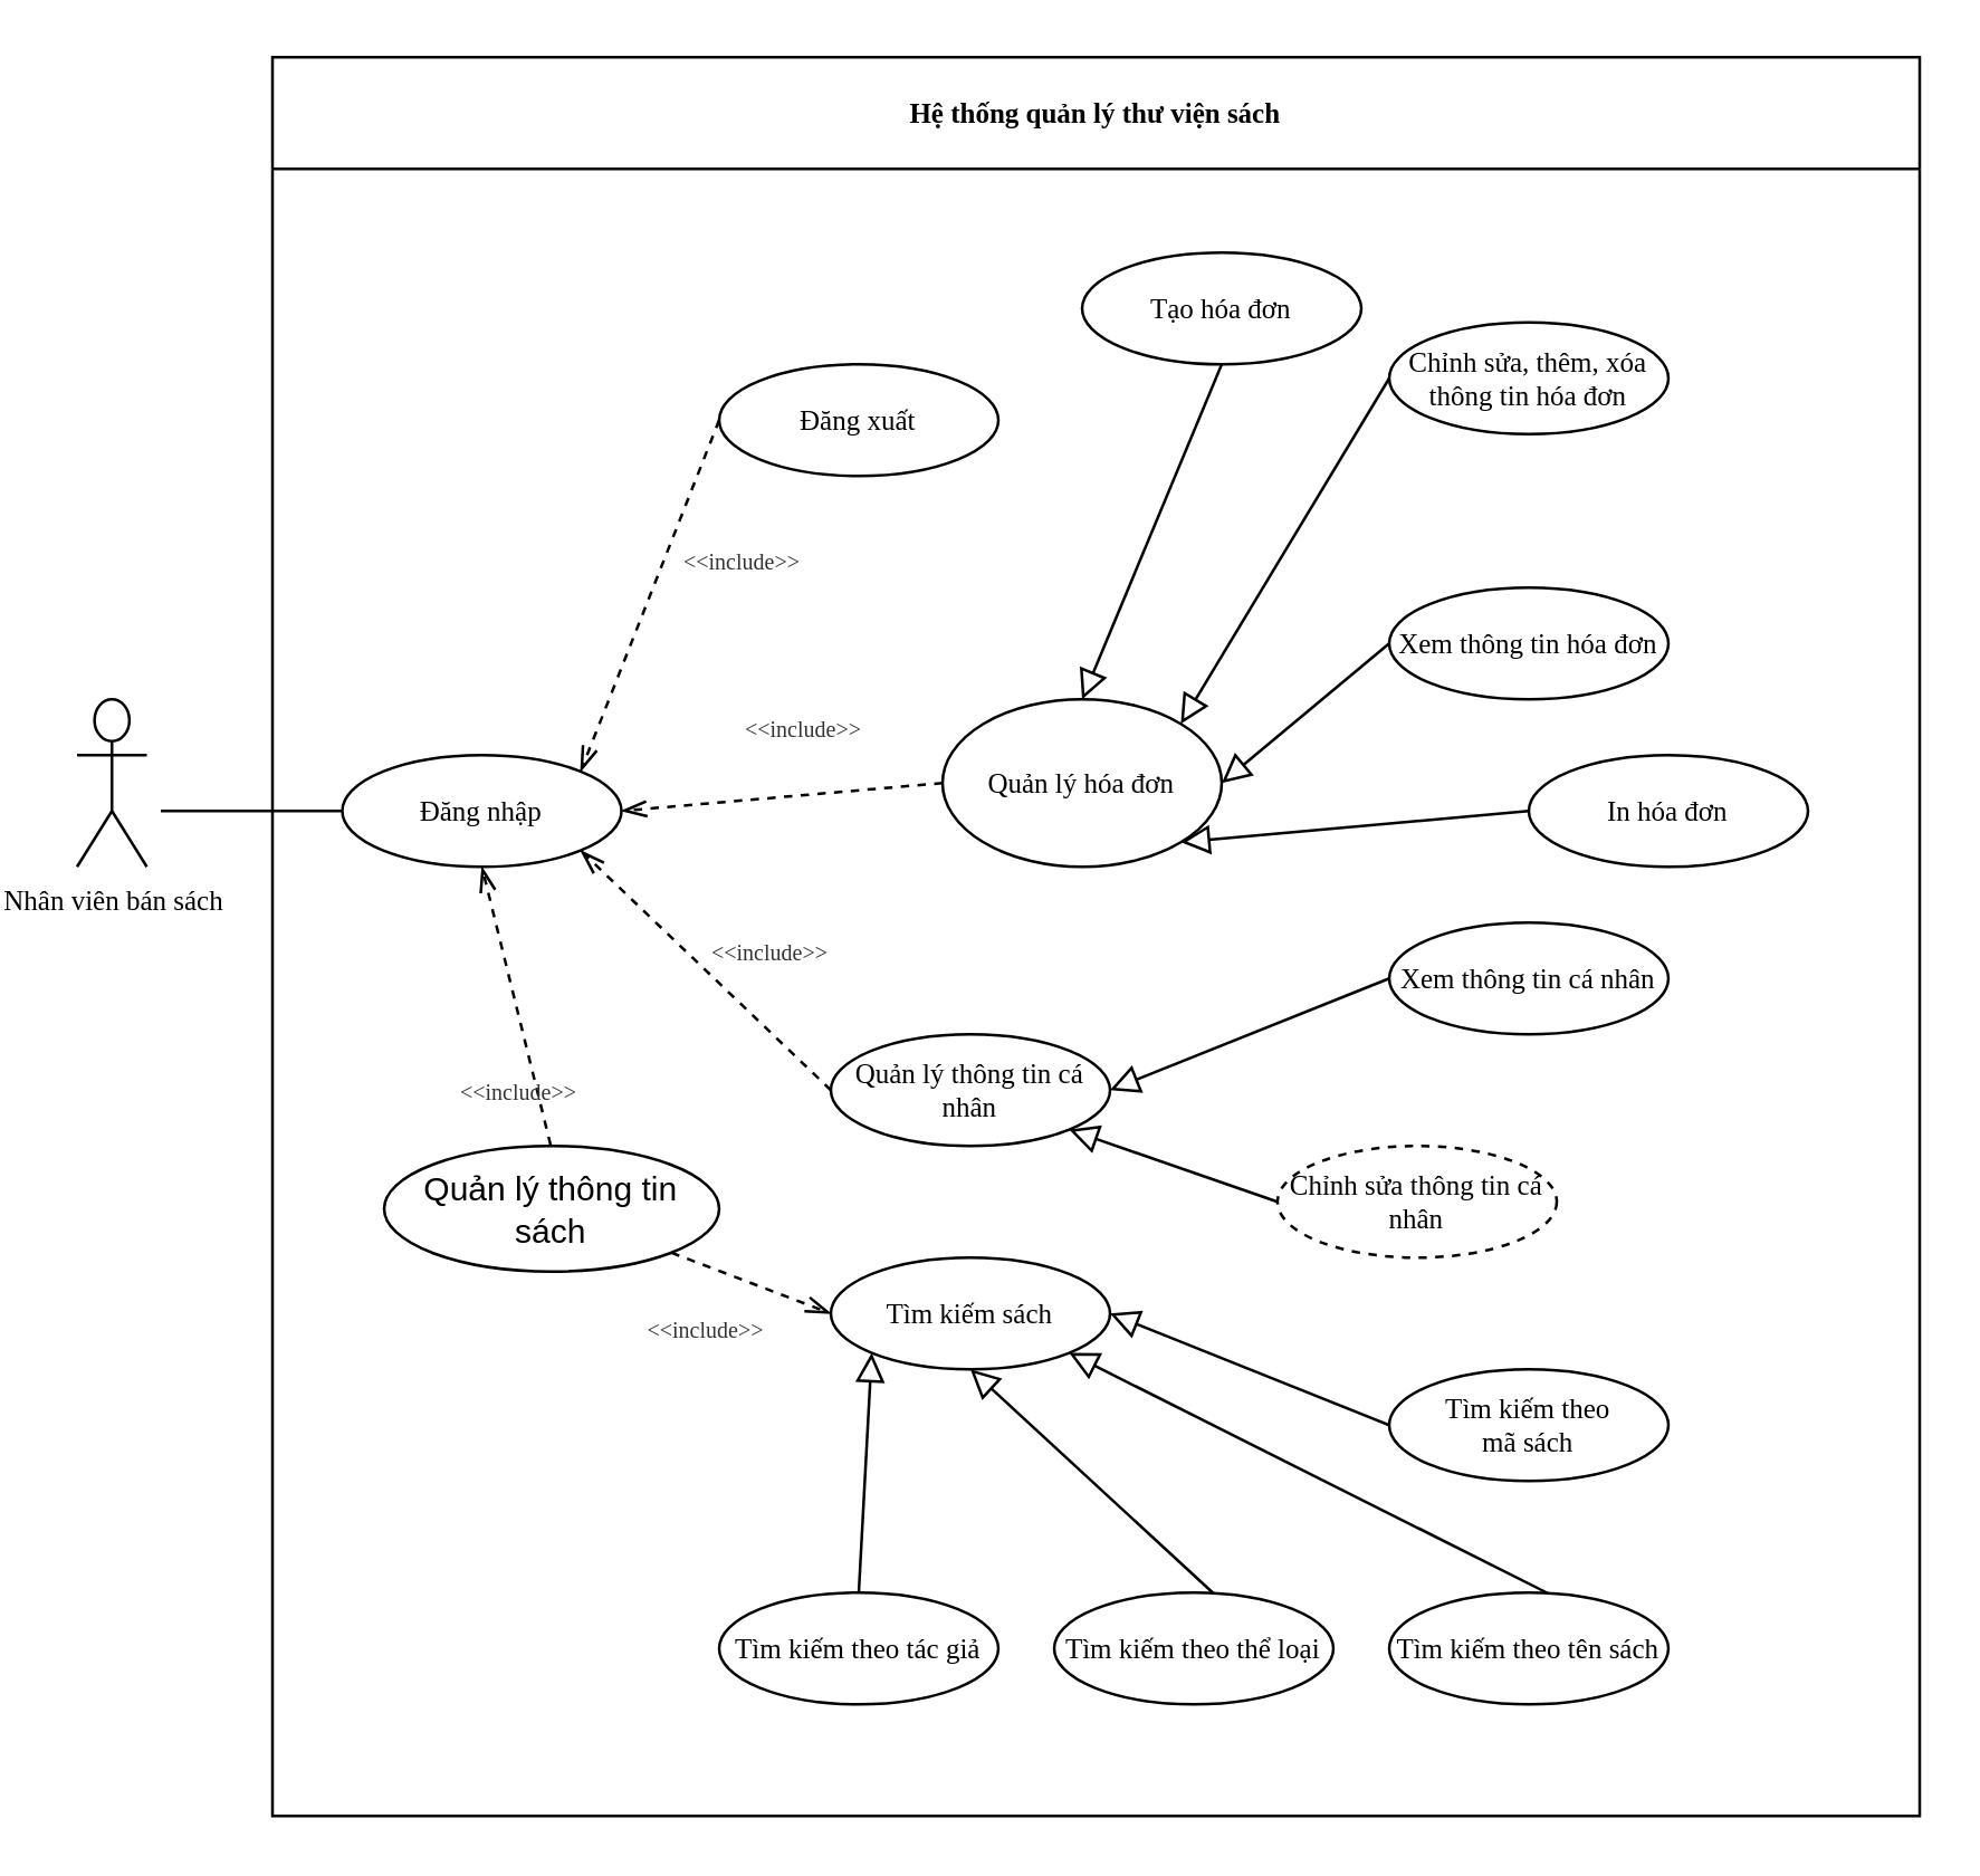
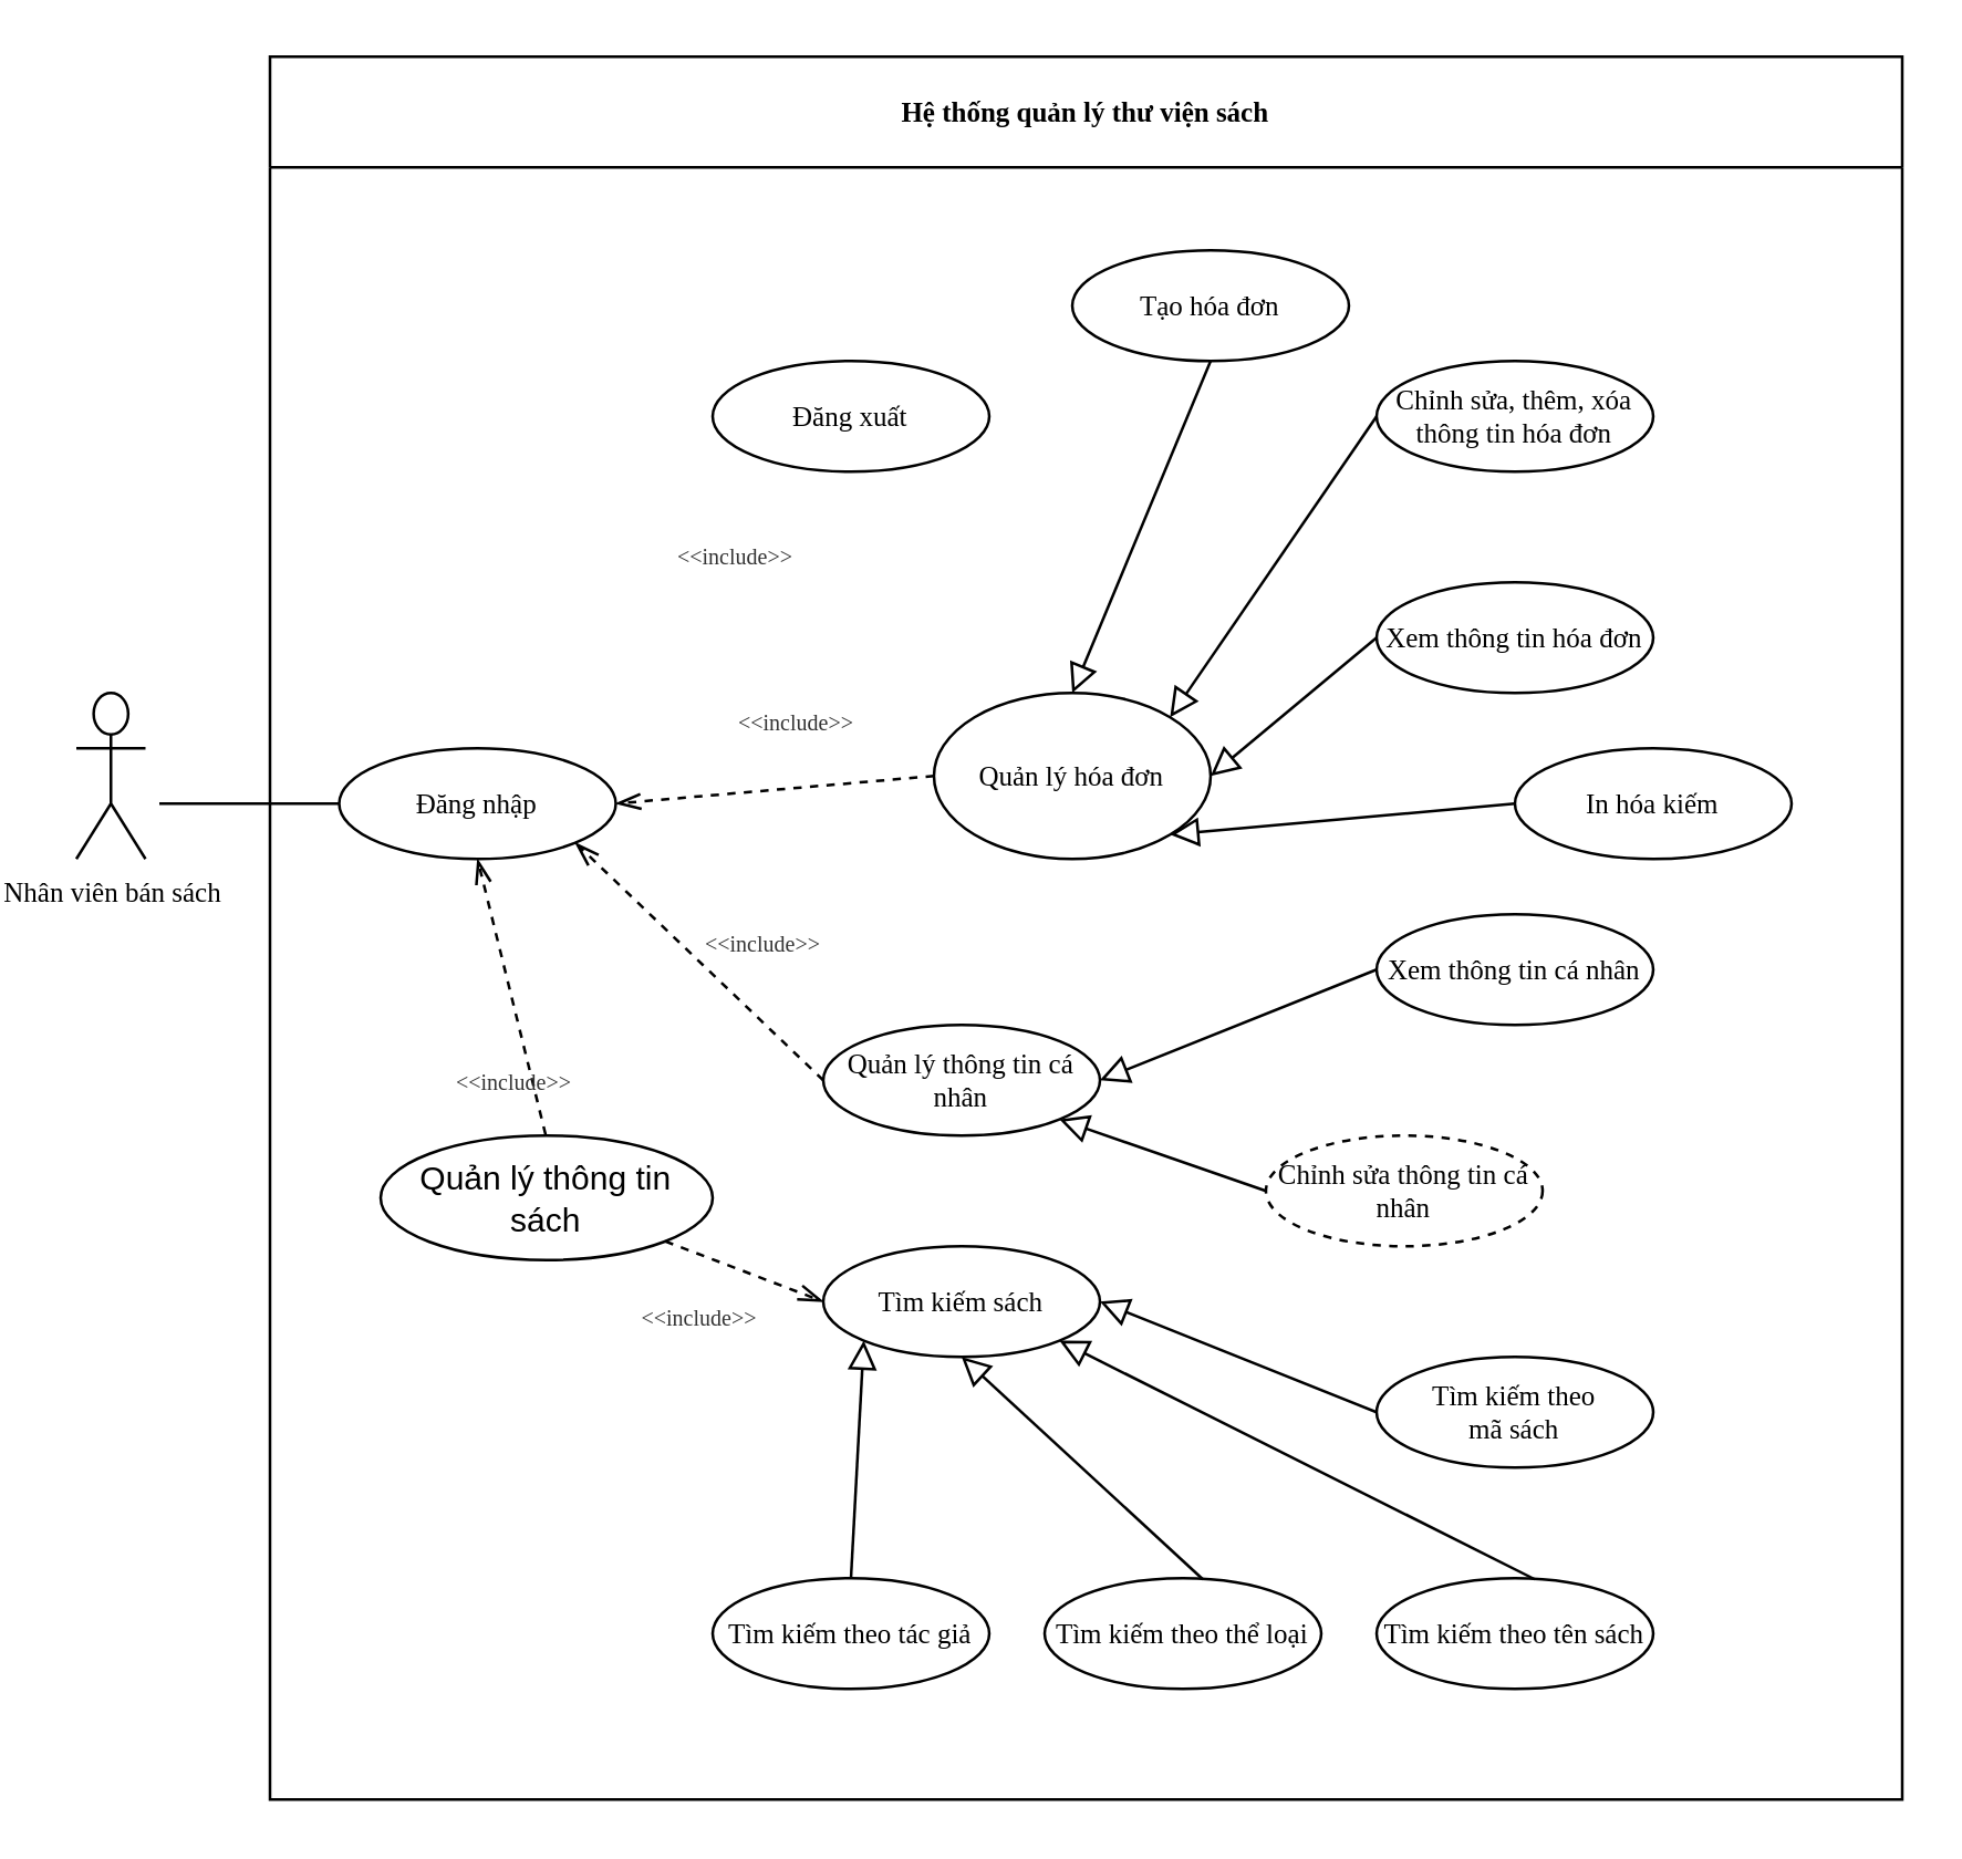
  <mxCell id="0" />
  <mxCell id="1" parent="0" />
  <mxCell id="2" value="Hệ thống quản lý thư viện sách" style="swimlane;startSize=40;fontSize=10;fontFamily=Times New Roman;" parent="1" vertex="1"><mxGeometry x="90" y="20" width="590" height="630" as="geometry"><mxRectangle x="120" y="10" width="165" height="40" as="alternateBounds" /></mxGeometry></mxCell>
  <mxCell id="3" value="Đăng nhập" style="ellipse;whiteSpace=wrap;html=1;fontFamily=Times New Roman;fontSize=10;" parent="2" vertex="1"><mxGeometry x="25" y="250" width="100" height="40" as="geometry" /></mxCell>
  <mxCell id="4" value="Đăng xuất" style="ellipse;whiteSpace=wrap;html=1;fontFamily=Times New Roman;fontSize=10;" parent="2" vertex="1"><mxGeometry x="160" y="110" width="100" height="40" as="geometry" /></mxCell>
  <mxCell id="5" value="&lt;p&gt;&lt;font color=&quot;#333333&quot;&gt;&lt;span style=&quot;font-size: 8px&quot;&gt;&amp;lt;&amp;lt;include&amp;gt;&amp;gt;&lt;/span&gt;&lt;/font&gt;&lt;/p&gt;" style="text;html=1;align=center;verticalAlign=middle;resizable=0;points=[];autosize=1;fontSize=10;fontFamily=Times New Roman;" parent="2" vertex="1"><mxGeometry x="140" y="160" width="55" height="40" as="geometry" /></mxCell>
- <mxCell id="6" value="" style="endArrow=openThin;html=1;rounded=0;fontFamily=Times New Roman;fontSize=10;endSize=7;targetPerimeterSpacing=6;exitX=0;exitY=0.5;exitDx=0;exitDy=0;dashed=1;endFill=0;entryX=1;entryY=0;entryDx=0;entryDy=0;" parent="2" source="4" target="3" edge="1"><mxGeometry width="50" height="50" relative="1" as="geometry"><mxPoint x="30" y="415" as="sourcePoint" /><mxPoint x="-15" y="230" as="targetPoint" /></mxGeometry></mxCell>
  <mxCell id="7" value="Quản lý hóa đơn" style="ellipse;whiteSpace=wrap;html=1;fontFamily=Times New Roman;fontSize=10;" parent="2" vertex="1"><mxGeometry x="240" y="230" width="100" height="60" as="geometry" /></mxCell>
  <mxCell id="8" value="Quản lý thông tin cá nhân" style="ellipse;whiteSpace=wrap;html=1;fontFamily=Times New Roman;fontSize=10;" parent="2" vertex="1"><mxGeometry x="200" y="350" width="100" height="40" as="geometry" /></mxCell>
  <mxCell id="9" value="Tìm kiếm sách" style="ellipse;whiteSpace=wrap;html=1;fontFamily=Times New Roman;fontSize=10;" parent="2" vertex="1"><mxGeometry x="200" y="430" width="100" height="40" as="geometry" /></mxCell>
  <mxCell id="10" value="" style="endArrow=openThin;html=1;rounded=0;fontFamily=Times New Roman;fontSize=10;endSize=7;targetPerimeterSpacing=6;exitX=0;exitY=0.5;exitDx=0;exitDy=0;dashed=1;endFill=0;entryX=1;entryY=0.5;entryDx=0;entryDy=0;" parent="2" source="7" target="3" edge="1"><mxGeometry width="50" height="50" relative="1" as="geometry"><mxPoint x="170" y="140.0" as="sourcePoint" /><mxPoint x="130" y="270" as="targetPoint" /></mxGeometry></mxCell>
  <mxCell id="11" value="" style="endArrow=openThin;html=1;rounded=0;fontFamily=Times New Roman;fontSize=10;endSize=7;targetPerimeterSpacing=6;exitX=0;exitY=0.5;exitDx=0;exitDy=0;dashed=1;endFill=0;entryX=1;entryY=1;entryDx=0;entryDy=0;" parent="2" source="8" target="3" edge="1"><mxGeometry width="50" height="50" relative="1" as="geometry"><mxPoint x="250" y="260" as="sourcePoint" /><mxPoint x="135.0" y="280" as="targetPoint" /></mxGeometry></mxCell>
  <mxCell id="12" value="" style="endArrow=openThin;html=1;rounded=0;fontFamily=Times New Roman;fontSize=10;endSize=7;targetPerimeterSpacing=6;exitX=0.72;exitY=0.99;exitDx=0;exitDy=0;dashed=1;endFill=0;entryX=0.5;entryY=1;entryDx=0;entryDy=0;exitPerimeter=0;" parent="2" source="15" target="3" edge="1"><mxGeometry width="50" height="50" relative="1" as="geometry"><mxPoint x="210.0" y="380" as="sourcePoint" /><mxPoint x="120.168" y="294.217" as="targetPoint" /></mxGeometry></mxCell>
  <mxCell id="13" value="&lt;p&gt;&lt;font color=&quot;#333333&quot;&gt;&lt;span style=&quot;font-size: 8px&quot;&gt;&amp;lt;&amp;lt;include&amp;gt;&amp;gt;&lt;/span&gt;&lt;/font&gt;&lt;/p&gt;" style="text;html=1;align=center;verticalAlign=middle;resizable=0;points=[];autosize=1;fontSize=10;fontFamily=Times New Roman;" parent="2" vertex="1"><mxGeometry x="162.5" y="220" width="55" height="40" as="geometry" /></mxCell>
  <mxCell id="14" value="&lt;p&gt;&lt;font color=&quot;#333333&quot;&gt;&lt;span style=&quot;font-size: 8px&quot;&gt;&amp;lt;&amp;lt;include&amp;gt;&amp;gt;&lt;/span&gt;&lt;/font&gt;&lt;/p&gt;" style="text;html=1;align=center;verticalAlign=middle;resizable=0;points=[];autosize=1;fontSize=10;fontFamily=Times New Roman;" parent="2" vertex="1"><mxGeometry x="150" y="300" width="55" height="40" as="geometry" /></mxCell>
  <mxCell id="15" value="&lt;p&gt;&lt;font color=&quot;#333333&quot;&gt;&lt;span style=&quot;font-size: 8px&quot;&gt;&amp;lt;&amp;lt;include&amp;gt;&amp;gt;&lt;/span&gt;&lt;/font&gt;&lt;/p&gt;" style="text;html=1;align=center;verticalAlign=middle;resizable=0;points=[];autosize=1;fontSize=10;fontFamily=Times New Roman;" parent="2" vertex="1"><mxGeometry x="60" y="350" width="55" height="40" as="geometry" /></mxCell>
  <mxCell id="16" value="Xem thông tin cá nhân" style="ellipse;whiteSpace=wrap;html=1;fontFamily=Times New Roman;fontSize=10;" parent="2" vertex="1"><mxGeometry x="400" y="310" width="100" height="40" as="geometry" /></mxCell>
  <mxCell id="17" value="Chỉnh sửa thông tin cá nhân" style="ellipse;whiteSpace=wrap;html=1;fontFamily=Times New Roman;fontSize=10;dashed=1;" parent="2" vertex="1"><mxGeometry x="360" y="390" width="100" height="40" as="geometry" /></mxCell>
  <mxCell id="18" value="" style="endArrow=block;html=1;rounded=0;exitX=0;exitY=0.5;exitDx=0;exitDy=0;entryX=1;entryY=0.5;entryDx=0;entryDy=0;endFill=0;endSize=8;" parent="2" source="16" target="8" edge="1"><mxGeometry width="50" height="50" relative="1" as="geometry"><mxPoint x="370" y="370" as="sourcePoint" /><mxPoint x="420" y="320" as="targetPoint" /></mxGeometry></mxCell>
  <mxCell id="19" value="" style="endArrow=block;html=1;rounded=0;exitX=0;exitY=0.5;exitDx=0;exitDy=0;entryX=1;entryY=1;entryDx=0;entryDy=0;endFill=0;endSize=8;" parent="2" source="17" target="8" edge="1"><mxGeometry width="50" height="50" relative="1" as="geometry"><mxPoint x="370" y="420" as="sourcePoint" /><mxPoint x="310" y="380" as="targetPoint" /></mxGeometry></mxCell>
  <mxCell id="20" value="Tìm kiếm theo &lt;br&gt;mã sách" style="ellipse;whiteSpace=wrap;html=1;fontFamily=Times New Roman;fontSize=10;" parent="2" vertex="1"><mxGeometry x="400" y="470" width="100" height="40" as="geometry" /></mxCell>
  <mxCell id="21" value="" style="endArrow=block;html=1;rounded=0;exitX=0;exitY=0.5;exitDx=0;exitDy=0;entryX=1;entryY=0.5;entryDx=0;entryDy=0;endFill=0;endSize=8;" parent="2" source="20" target="9" edge="1"><mxGeometry width="50" height="50" relative="1" as="geometry"><mxPoint x="370" y="500" as="sourcePoint" /><mxPoint x="227.5" y="460" as="targetPoint" /></mxGeometry></mxCell>
  <mxCell id="22" value="Xem thông tin hóa đơn" style="ellipse;whiteSpace=wrap;html=1;fontFamily=Times New Roman;fontSize=10;" parent="2" vertex="1"><mxGeometry x="400" y="190" width="100" height="40" as="geometry" /></mxCell>
  <mxCell id="23" value="" style="endArrow=block;html=1;rounded=0;exitX=0;exitY=0.5;exitDx=0;exitDy=0;entryX=1;entryY=0.5;entryDx=0;entryDy=0;endFill=0;endSize=8;" parent="2" source="22" target="7" edge="1"><mxGeometry width="50" height="50" relative="1" as="geometry"><mxPoint x="290" y="210" as="sourcePoint" /><mxPoint x="325.224" y="184.195" as="targetPoint" /></mxGeometry></mxCell>
- <mxCell id="24" value="Chỉnh sửa, thêm, xóa thông tin hóa đơn" style="ellipse;whiteSpace=wrap;html=1;fontFamily=Times New Roman;fontSize=10;" parent="2" vertex="1"><mxGeometry x="400" y="95" width="100" height="40" as="geometry" /></mxCell>
+ <mxCell id="24" value="Chỉnh sửa, thêm, xóa thông tin hóa đơn" style="ellipse;whiteSpace=wrap;html=1;fontFamily=Times New Roman;fontSize=10;" parent="2" vertex="1"><mxGeometry x="400" y="110" width="100" height="40" as="geometry" /></mxCell>
  <mxCell id="25" value="" style="endArrow=block;html=1;rounded=0;exitX=0;exitY=0.5;exitDx=0;exitDy=0;entryX=1;entryY=0;entryDx=0;entryDy=0;endFill=0;endSize=8;" parent="2" source="24" target="7" edge="1"><mxGeometry width="50" height="50" relative="1" as="geometry"><mxPoint x="170" y="120" as="sourcePoint" /><mxPoint x="340" y="170" as="targetPoint" /></mxGeometry></mxCell>
- <mxCell id="26" value="In hóa đơn" style="ellipse;whiteSpace=wrap;html=1;fontFamily=Times New Roman;fontSize=10;" parent="2" vertex="1"><mxGeometry x="450" y="250" width="100" height="40" as="geometry" /></mxCell>
+ <mxCell id="26" value="In hóa kiếm" style="ellipse;whiteSpace=wrap;html=1;fontFamily=Times New Roman;fontSize=10;" parent="2" vertex="1"><mxGeometry x="450" y="250" width="100" height="40" as="geometry" /></mxCell>
  <mxCell id="27" value="" style="endArrow=block;html=1;rounded=0;entryX=1;entryY=1;entryDx=0;entryDy=0;endFill=0;endSize=8;exitX=0;exitY=0.5;exitDx=0;exitDy=0;" parent="2" source="26" target="7" edge="1"><mxGeometry width="50" height="50" relative="1" as="geometry"><mxPoint x="480" y="260" as="sourcePoint" /><mxPoint x="350" y="260" as="targetPoint" /></mxGeometry></mxCell>
  <mxCell id="28" value="Tìm kiếm theo tên sách" style="ellipse;whiteSpace=wrap;html=1;fontFamily=Times New Roman;fontSize=10;" parent="2" vertex="1"><mxGeometry x="400" y="550" width="100" height="40" as="geometry" /></mxCell>
  <mxCell id="29" value="" style="endArrow=block;html=1;rounded=0;exitX=0.572;exitY=0.01;exitDx=0;exitDy=0;entryX=1;entryY=1;entryDx=0;entryDy=0;endFill=0;endSize=8;exitPerimeter=0;" parent="2" source="28" target="9" edge="1"><mxGeometry width="50" height="50" relative="1" as="geometry"><mxPoint x="-70" y="490" as="sourcePoint" /><mxPoint x="-102.5" y="530" as="targetPoint" /></mxGeometry></mxCell>
  <mxCell id="30" value="Quản lý thông tin sách" style="ellipse;whiteSpace=wrap;html=1;" parent="2" vertex="1"><mxGeometry x="40" y="390" width="120" height="45" as="geometry" /></mxCell>
  <mxCell id="31" value="" style="endArrow=openThin;html=1;rounded=0;fontFamily=Times New Roman;fontSize=10;endSize=7;targetPerimeterSpacing=6;exitX=1;exitY=1;exitDx=0;exitDy=0;dashed=1;endFill=0;entryX=0;entryY=0.5;entryDx=0;entryDy=0;" parent="2" source="30" target="9" edge="1"><mxGeometry width="50" height="50" relative="1" as="geometry"><mxPoint x="69.8" y="569.6" as="sourcePoint" /><mxPoint x="65.2" y="470" as="targetPoint" /></mxGeometry></mxCell>
  <mxCell id="32" value="&lt;p&gt;&lt;font color=&quot;#333333&quot;&gt;&lt;span style=&quot;font-size: 8px&quot;&gt;&amp;lt;&amp;lt;include&amp;gt;&amp;gt;&lt;/span&gt;&lt;/font&gt;&lt;/p&gt;" style="text;html=1;align=center;verticalAlign=middle;resizable=0;points=[];autosize=1;fontSize=10;fontFamily=Times New Roman;" parent="2" vertex="1"><mxGeometry x="125" y="435" width="60" height="40" as="geometry" /></mxCell>
  <mxCell id="33" value="Tạo hóa đơn" style="ellipse;whiteSpace=wrap;html=1;fontFamily=Times New Roman;fontSize=10;" vertex="1" parent="2"><mxGeometry x="290" y="70" width="100" height="40" as="geometry" /></mxCell>
  <mxCell id="34" value="" style="endArrow=block;html=1;rounded=0;exitX=0.5;exitY=1;exitDx=0;exitDy=0;entryX=0.5;entryY=0;entryDx=0;entryDy=0;endFill=0;endSize=8;" edge="1" parent="2" source="33" target="7"><mxGeometry width="50" height="50" relative="1" as="geometry"><mxPoint x="410" y="140" as="sourcePoint" /><mxPoint x="335.355" y="245.858" as="targetPoint" /></mxGeometry></mxCell>
  <mxCell id="35" value="Tìm kiếm theo thể loại" style="ellipse;whiteSpace=wrap;html=1;fontFamily=Times New Roman;fontSize=10;" vertex="1" parent="2"><mxGeometry x="280" y="550" width="100" height="40" as="geometry" /></mxCell>
  <mxCell id="36" value="" style="endArrow=block;html=1;rounded=0;exitX=0.572;exitY=0.01;exitDx=0;exitDy=0;endFill=0;endSize=8;exitPerimeter=0;" edge="1" parent="2" source="35"><mxGeometry width="50" height="50" relative="1" as="geometry"><mxPoint x="-310" y="480" as="sourcePoint" /><mxPoint x="250" y="470" as="targetPoint" /></mxGeometry></mxCell>
  <mxCell id="37" value="Tìm kiếm theo tác giả" style="ellipse;whiteSpace=wrap;html=1;fontFamily=Times New Roman;fontSize=10;" vertex="1" parent="2"><mxGeometry x="160" y="550" width="100" height="40" as="geometry" /></mxCell>
  <mxCell id="38" value="" style="endArrow=block;html=1;rounded=0;exitX=0.5;exitY=0;exitDx=0;exitDy=0;endFill=0;endSize=8;entryX=0;entryY=1;entryDx=0;entryDy=0;" edge="1" parent="2" source="37" target="9"><mxGeometry width="50" height="50" relative="1" as="geometry"><mxPoint x="347.2" y="560.4" as="sourcePoint" /><mxPoint x="260" y="480" as="targetPoint" /></mxGeometry></mxCell>
  <mxCell id="39" value="&lt;font style=&quot;font-size: 10px&quot;&gt;Nhân viên bán sách&lt;br&gt;&lt;/font&gt;" style="shape=umlActor;verticalLabelPosition=bottom;verticalAlign=top;html=1;outlineConnect=0;fontFamily=Times New Roman;fontSize=10;" parent="1" vertex="1"><mxGeometry x="20" y="250" width="25" height="60" as="geometry" /></mxCell>
  <mxCell id="40" value="" style="endArrow=none;html=1;rounded=0;endSize=8;entryX=0;entryY=0.5;entryDx=0;entryDy=0;" parent="1" target="3" edge="1"><mxGeometry width="50" height="50" relative="1" as="geometry"><mxPoint x="50" y="290" as="sourcePoint" /><mxPoint x="40" y="360" as="targetPoint" /></mxGeometry></mxCell>
